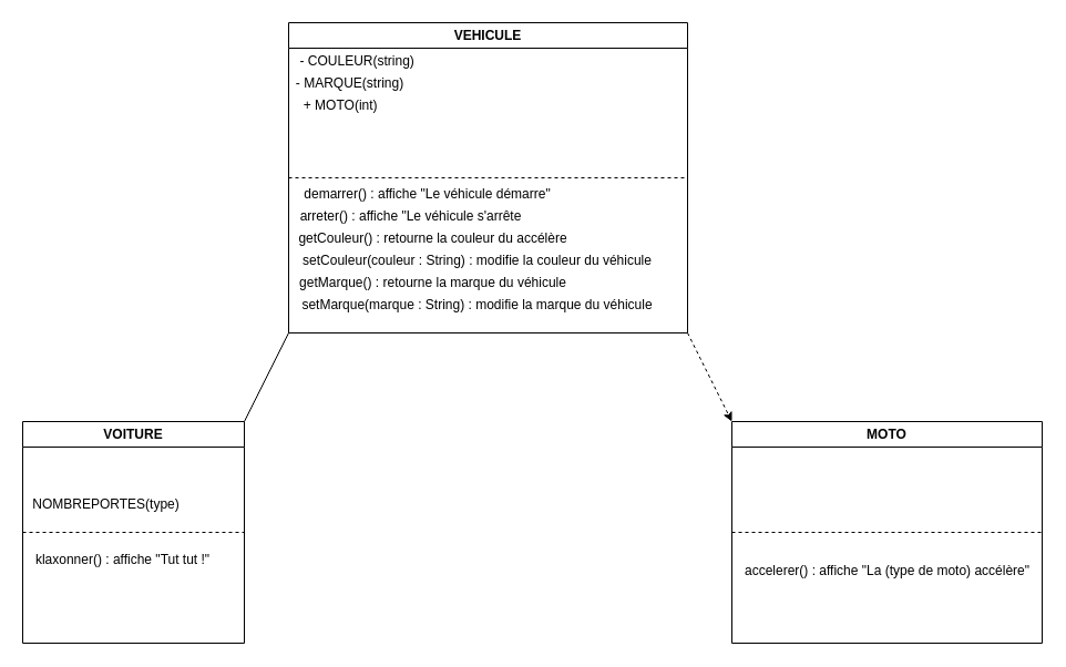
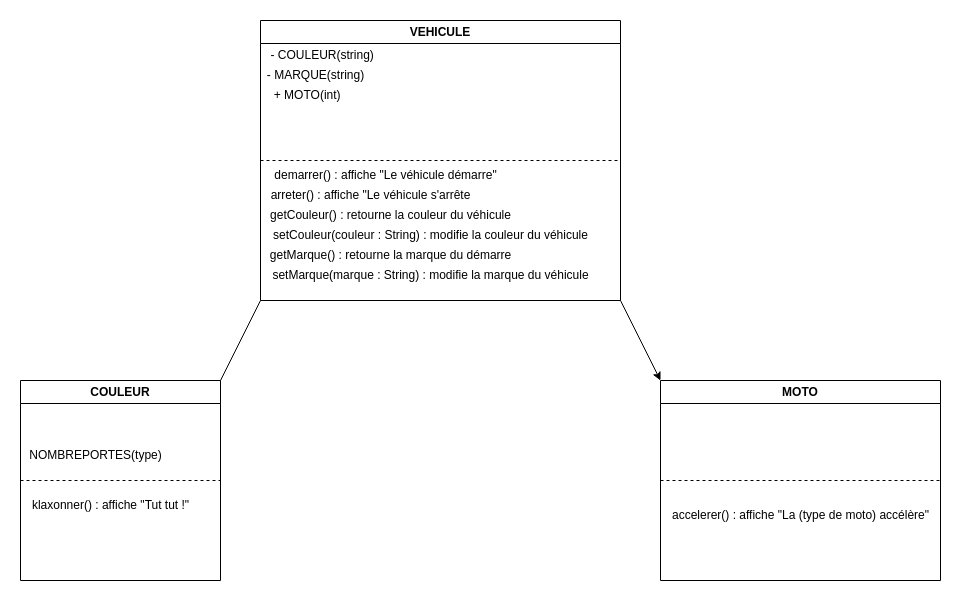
  <mxCell id="0" />
  <mxCell id="1" parent="0" />
  <mxCell id="2" value="VEHICULE" style="swimlane;whiteSpace=wrap;html=1;" vertex="1" parent="1"><mxGeometry x="260" y="20" width="360" height="280" as="geometry" /></mxCell>
  <mxCell id="3" value="&amp;nbsp;- COULEUR(string)" style="text;html=1;align=center;verticalAlign=middle;resizable=0;points=[];autosize=1;strokeColor=none;fillColor=none;" vertex="1" parent="2"><mxGeometry x="-5" y="20" width="130" height="30" as="geometry" /></mxCell>
  <mxCell id="4" value="- MARQUE(string)" style="text;html=1;align=center;verticalAlign=middle;resizable=0;points=[];autosize=1;strokeColor=none;fillColor=none;" vertex="1" parent="2"><mxGeometry x="-5" y="40" width="120" height="30" as="geometry" /></mxCell>
  <mxCell id="5" value="+ MOTO(int)&amp;nbsp; &amp;nbsp; &amp;nbsp;" style="text;html=1;align=center;verticalAlign=middle;resizable=0;points=[];autosize=1;strokeColor=none;fillColor=none;" vertex="1" parent="2"><mxGeometry x="-5" y="60" width="120" height="30" as="geometry" /></mxCell>
  <mxCell id="6" value="demarrer() : affiche &quot;Le véhicule démarre&quot;&lt;br&gt;" style="text;html=1;align=center;verticalAlign=middle;resizable=0;points=[];autosize=1;strokeColor=none;fillColor=none;" vertex="1" parent="2"><mxGeometry y="140" width="250" height="30" as="geometry" /></mxCell>
  <mxCell id="7" value="arreter() : affiche &quot;Le véhicule s'arrête" style="text;html=1;align=center;verticalAlign=middle;resizable=0;points=[];autosize=1;strokeColor=none;fillColor=none;" vertex="1" parent="2"><mxGeometry y="160" width="220" height="30" as="geometry" /></mxCell>
- <mxCell id="8" value="getCouleur() : retourne la couleur du accélère" style="text;html=1;align=center;verticalAlign=middle;resizable=0;points=[];autosize=1;strokeColor=none;fillColor=none;" vertex="1" parent="2"><mxGeometry y="180" width="260" height="30" as="geometry" /></mxCell>
+ <mxCell id="8" value="getCouleur() : retourne la couleur du véhicule" style="text;html=1;align=center;verticalAlign=middle;resizable=0;points=[];autosize=1;strokeColor=none;fillColor=none;" vertex="1" parent="2"><mxGeometry y="180" width="260" height="30" as="geometry" /></mxCell>
  <mxCell id="9" value="setCouleur(couleur : String) : modifie la couleur du véhicule" style="text;html=1;align=center;verticalAlign=middle;resizable=0;points=[];autosize=1;strokeColor=none;fillColor=none;" vertex="1" parent="2"><mxGeometry y="200" width="340" height="30" as="geometry" /></mxCell>
- <mxCell id="10" value="getMarque() : retourne la marque du véhicule" style="text;html=1;align=center;verticalAlign=middle;resizable=0;points=[];autosize=1;strokeColor=none;fillColor=none;" vertex="1" parent="2"><mxGeometry y="220" width="260" height="30" as="geometry" /></mxCell>
+ <mxCell id="10" value="getMarque() : retourne la marque du démarre" style="text;html=1;align=center;verticalAlign=middle;resizable=0;points=[];autosize=1;strokeColor=none;fillColor=none;" vertex="1" parent="2"><mxGeometry y="220" width="260" height="30" as="geometry" /></mxCell>
  <mxCell id="11" value="setMarque(marque : String) : modifie la marque du véhicule" style="text;html=1;align=center;verticalAlign=middle;resizable=0;points=[];autosize=1;strokeColor=none;fillColor=none;" vertex="1" parent="2"><mxGeometry y="240" width="340" height="30" as="geometry" /></mxCell>
  <mxCell id="12" value="MOTO" style="swimlane;whiteSpace=wrap;html=1;startSize=23;" vertex="1" parent="1"><mxGeometry x="660" y="380" width="280" height="200" as="geometry" /></mxCell>
  <mxCell id="13" value="accelerer() : affiche &quot;La (type de moto) accélère&quot;" style="text;html=1;align=center;verticalAlign=middle;resizable=0;points=[];autosize=1;strokeColor=none;fillColor=none;" vertex="1" parent="12"><mxGeometry y="120" width="280" height="30" as="geometry" /></mxCell>
- <mxCell id="14" value="" style="endArrow=classic;html=1;rounded=0;entryX=0;entryY=0;entryDx=0;entryDy=0;exitX=1;exitY=1;exitDx=0;exitDy=0;dashed=1;" edge="1" parent="1" source="2" target="12"><mxGeometry width="50" height="50" relative="1" as="geometry"><mxPoint x="380" y="170" as="sourcePoint" /><mxPoint x="430" y="120" as="targetPoint" /></mxGeometry></mxCell>
- <mxCell id="15" value="VOITURE" style="swimlane;whiteSpace=wrap;html=1;startSize=23;" vertex="1" parent="1"><mxGeometry x="20" y="380" width="200" height="200" as="geometry" /></mxCell>
+ <mxCell id="14" value="" style="endArrow=classic;html=1;rounded=0;entryX=0;entryY=0;entryDx=0;entryDy=0;exitX=1;exitY=1;exitDx=0;exitDy=0;" edge="1" parent="1" source="2" target="12"><mxGeometry width="50" height="50" relative="1" as="geometry"><mxPoint x="380" y="170" as="sourcePoint" /><mxPoint x="430" y="120" as="targetPoint" /></mxGeometry></mxCell>
+ <mxCell id="15" value="COULEUR" style="swimlane;whiteSpace=wrap;html=1;startSize=23;" vertex="1" parent="1"><mxGeometry x="20" y="380" width="200" height="200" as="geometry" /></mxCell>
  <mxCell id="16" value="NOMBREPORTES(type)" style="text;html=1;align=center;verticalAlign=middle;resizable=0;points=[];autosize=1;strokeColor=none;fillColor=none;" vertex="1" parent="15"><mxGeometry y="60" width="150" height="30" as="geometry" /></mxCell>
  <mxCell id="17" value="klaxonner() : affiche &quot;Tut tut !&quot;" style="text;html=1;align=center;verticalAlign=middle;resizable=0;points=[];autosize=1;strokeColor=none;fillColor=none;" vertex="1" parent="15"><mxGeometry y="110" width="180" height="30" as="geometry" /></mxCell>
  <mxCell id="18" value="" style="endArrow=none;html=1;rounded=0;exitX=0;exitY=1;exitDx=0;exitDy=0;entryX=1;entryY=0;entryDx=0;entryDy=0;" edge="1" parent="1" source="2" target="15"><mxGeometry width="50" height="50" relative="1" as="geometry"><mxPoint x="380" y="150" as="sourcePoint" /><mxPoint x="430" y="100" as="targetPoint" /></mxGeometry></mxCell>
  <mxCell id="19" value="" style="endArrow=none;dashed=1;html=1;rounded=0;entryX=1;entryY=0.5;entryDx=0;entryDy=0;exitX=0;exitY=0.5;exitDx=0;exitDy=0;" edge="1" parent="1" source="2" target="2"><mxGeometry width="50" height="50" relative="1" as="geometry"><mxPoint x="340" y="240" as="sourcePoint" /><mxPoint x="390" y="190" as="targetPoint" /></mxGeometry></mxCell>
  <mxCell id="20" value="" style="endArrow=none;dashed=1;html=1;rounded=0;entryX=1;entryY=0.5;entryDx=0;entryDy=0;exitX=0;exitY=0.5;exitDx=0;exitDy=0;" edge="1" parent="1" source="15" target="15"><mxGeometry width="50" height="50" relative="1" as="geometry"><mxPoint x="130" y="330" as="sourcePoint" /><mxPoint x="180" y="280" as="targetPoint" /></mxGeometry></mxCell>
  <mxCell id="21" value="" style="endArrow=none;dashed=1;html=1;rounded=0;exitX=0;exitY=0.5;exitDx=0;exitDy=0;entryX=1;entryY=0.5;entryDx=0;entryDy=0;" edge="1" parent="1" source="12" target="12"><mxGeometry width="50" height="50" relative="1" as="geometry"><mxPoint x="590" y="300" as="sourcePoint" /><mxPoint x="640" y="250" as="targetPoint" /></mxGeometry></mxCell>
